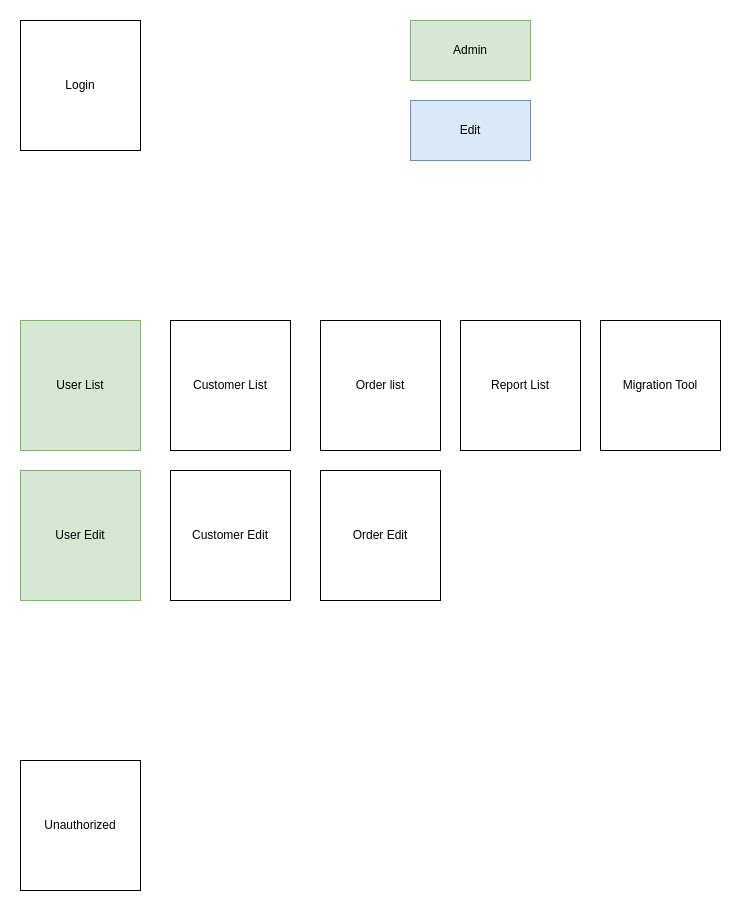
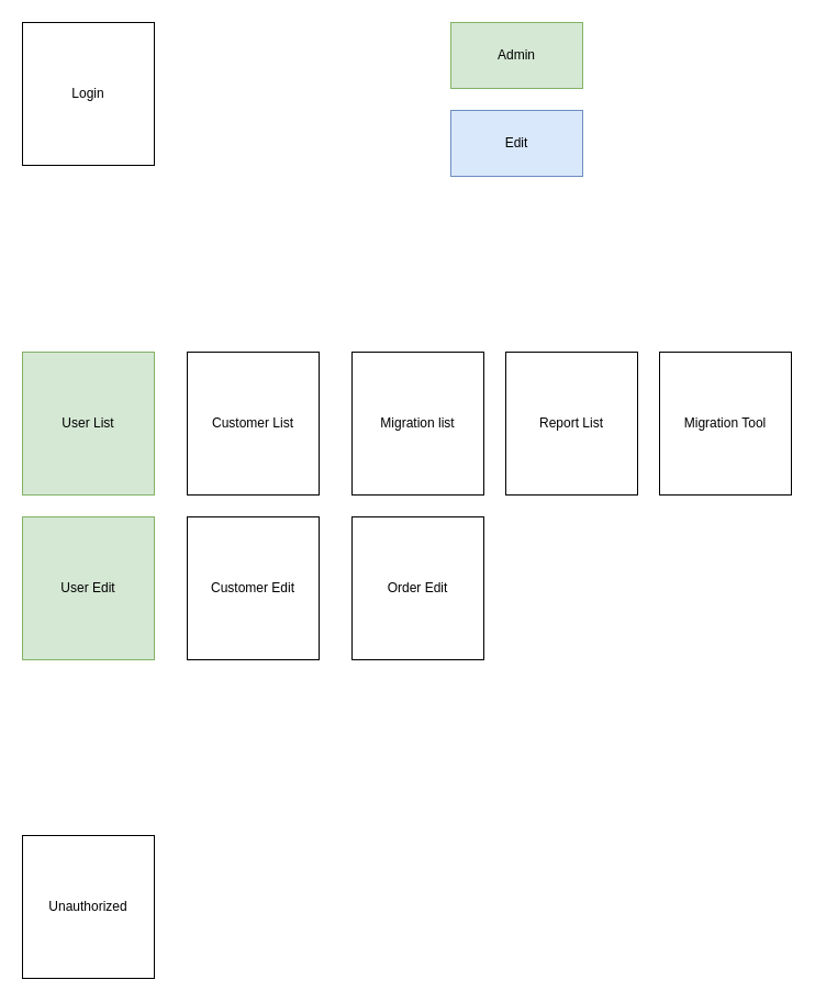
  <mxCell id="0" />
  <mxCell id="1" parent="0" />
  <mxCell id="2" value="Login" style="rounded=0;whiteSpace=wrap;html=1;" parent="1" vertex="1"><mxGeometry x="20" y="20" width="120" height="130" as="geometry" /></mxCell>
- <mxCell id="3" value="Order list" style="rounded=0;whiteSpace=wrap;html=1;" parent="1" vertex="1"><mxGeometry x="320" y="320" width="120" height="130" as="geometry" /></mxCell>
+ <mxCell id="3" value="Migration list" style="rounded=0;whiteSpace=wrap;html=1;" parent="1" vertex="1"><mxGeometry x="320" y="320" width="120" height="130" as="geometry" /></mxCell>
  <mxCell id="4" value="User List" style="rounded=0;whiteSpace=wrap;html=1;fillColor=#d5e8d4;strokeColor=#82b366;" parent="1" vertex="1"><mxGeometry x="20" y="320" width="120" height="130" as="geometry" /></mxCell>
  <mxCell id="5" value="Customer List" style="rounded=0;whiteSpace=wrap;html=1;" parent="1" vertex="1"><mxGeometry x="170" y="320" width="120" height="130" as="geometry" /></mxCell>
  <mxCell id="6" value="Admin" style="rounded=0;whiteSpace=wrap;html=1;fillColor=#d5e8d4;strokeColor=#82b366;" parent="1" vertex="1"><mxGeometry x="410" y="20" width="120" height="60" as="geometry" /></mxCell>
  <mxCell id="7" value="Edit" style="rounded=0;whiteSpace=wrap;html=1;fillColor=#dae8fc;strokeColor=#6c8ebf;" parent="1" vertex="1"><mxGeometry x="410" y="100" width="120" height="60" as="geometry" /></mxCell>
  <mxCell id="8" value="User Edit" style="rounded=0;whiteSpace=wrap;html=1;fillColor=#d5e8d4;strokeColor=#82b366;" parent="1" vertex="1"><mxGeometry x="20" y="470" width="120" height="130" as="geometry" /></mxCell>
  <mxCell id="9" value="Customer Edit" style="rounded=0;whiteSpace=wrap;html=1;" parent="1" vertex="1"><mxGeometry x="170" y="470" width="120" height="130" as="geometry" /></mxCell>
  <mxCell id="10" value="Order Edit" style="rounded=0;whiteSpace=wrap;html=1;" parent="1" vertex="1"><mxGeometry x="320" y="470" width="120" height="130" as="geometry" /></mxCell>
  <mxCell id="11" value="Report List" style="rounded=0;whiteSpace=wrap;html=1;" parent="1" vertex="1"><mxGeometry x="460" y="320" width="120" height="130" as="geometry" /></mxCell>
  <mxCell id="12" value="Migration Tool" style="rounded=0;whiteSpace=wrap;html=1;" parent="1" vertex="1"><mxGeometry x="600" y="320" width="120" height="130" as="geometry" /></mxCell>
  <mxCell id="13" value="Unauthorized" style="rounded=0;whiteSpace=wrap;html=1;" vertex="1" parent="1"><mxGeometry x="20" y="760" width="120" height="130" as="geometry" /></mxCell>
